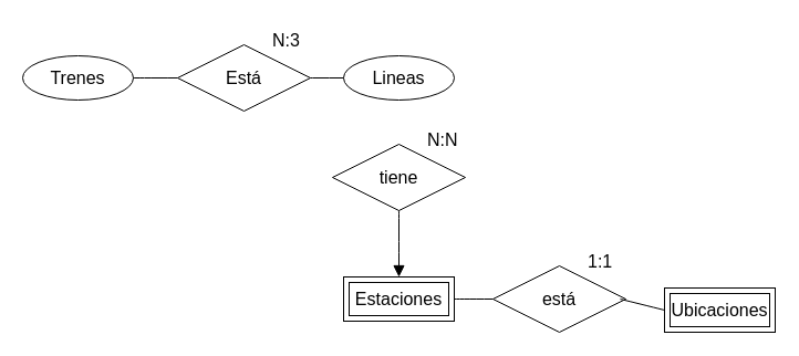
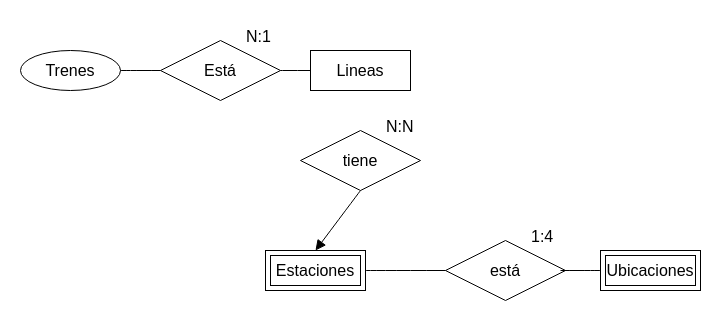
  <mxCell id="0" />
  <mxCell id="1" parent="0" />
- <mxCell id="2" value="Lineas" style="ellipse;whiteSpace=wrap;html=1;align=center;fontSize=16;" vertex="1" parent="1"><mxGeometry x="310" y="50" width="100" height="40" as="geometry" /></mxCell>
+ <mxCell id="2" value="Lineas" style="whiteSpace=wrap;html=1;align=center;fontSize=16;" vertex="1" parent="1"><mxGeometry x="310" y="50" width="100" height="40" as="geometry" /></mxCell>
  <mxCell id="3" value="Trenes" style="ellipse;whiteSpace=wrap;html=1;align=center;fontSize=16;" vertex="1" parent="1"><mxGeometry y="50" width="100" height="40" as="geometry" x="20" /></mxCell>
- <mxCell id="4" value="Estaciones" style="shape=ext;margin=3;double=1;whiteSpace=wrap;html=1;align=center;fontSize=16;" vertex="1" parent="1"><mxGeometry x="310" y="250" width="100" height="40" as="geometry" /></mxCell>
- <mxCell id="5" value="Ubicaciones" style="shape=ext;margin=3;double=1;whiteSpace=wrap;html=1;align=center;fontSize=16;" vertex="1" parent="1"><mxGeometry x="600" y="260" width="100" height="40" as="geometry" /></mxCell>
+ <mxCell id="4" value="Estaciones" style="shape=ext;margin=3;double=1;whiteSpace=wrap;html=1;align=center;fontSize=16;" vertex="1" parent="1"><mxGeometry x="265" y="250" width="100" height="40" as="geometry" /></mxCell>
+ <mxCell id="5" value="Ubicaciones" style="shape=ext;margin=3;double=1;whiteSpace=wrap;html=1;align=center;fontSize=16;" vertex="1" parent="1"><mxGeometry x="600" y="250" width="100" height="40" as="geometry" /></mxCell>
  <mxCell id="6" value="Está" style="shape=rhombus;perimeter=rhombusPerimeter;whiteSpace=wrap;html=1;align=center;fontSize=16;" vertex="1" parent="1"><mxGeometry x="160" y="40" width="120" height="60" as="geometry" /></mxCell>
  <mxCell id="7" value="" style="endArrow=none;html=1;rounded=0;fontSize=12;startSize=8;endSize=8;curved=1;exitX=1;exitY=0.5;exitDx=0;exitDy=0;entryX=0;entryY=0.5;entryDx=0;entryDy=0;" edge="1" parent="1" source="3" target="6"><mxGeometry relative="1" as="geometry"><mxPoint x="240" y="280" as="sourcePoint" /><mxPoint x="400" y="280" as="targetPoint" /></mxGeometry></mxCell>
  <mxCell id="8" value="" style="endArrow=none;html=1;rounded=0;fontSize=12;startSize=8;endSize=8;curved=1;exitX=1;exitY=0.5;exitDx=0;exitDy=0;entryX=0;entryY=0.5;entryDx=0;entryDy=0;" edge="1" parent="1" source="6" target="2"><mxGeometry relative="1" as="geometry"><mxPoint x="240" y="280" as="sourcePoint" /><mxPoint x="400" y="280" as="targetPoint" /></mxGeometry></mxCell>
  <mxCell id="9" value="tiene" style="shape=rhombus;perimeter=rhombusPerimeter;whiteSpace=wrap;html=1;align=center;fontSize=16;" vertex="1" parent="1"><mxGeometry x="300" y="130" width="120" height="60" as="geometry" /></mxCell>
  <mxCell id="10" value="" style="endArrow=block;html=1;rounded=0;fontSize=12;startSize=8;endSize=8;curved=1;exitX=0.5;exitY=1;exitDx=0;exitDy=0;entryX=0.5;entryY=0;entryDx=0;entryDy=0;" edge="1" parent="1" source="9" target="4"><mxGeometry relative="1" as="geometry"><mxPoint x="240" y="280" as="sourcePoint" /><mxPoint x="400" y="280" as="targetPoint" /></mxGeometry></mxCell>
  <mxCell id="11" value="está" style="shape=rhombus;perimeter=rhombusPerimeter;whiteSpace=wrap;html=1;align=center;fontSize=16;" vertex="1" parent="1"><mxGeometry x="445" y="240" width="120" height="60" as="geometry" /></mxCell>
  <mxCell id="12" value="" style="endArrow=none;html=1;rounded=0;fontSize=12;startSize=8;endSize=8;curved=1;exitX=1;exitY=0.5;exitDx=0;exitDy=0;entryX=0;entryY=0.5;entryDx=0;entryDy=0;" edge="1" parent="1" source="4" target="11"><mxGeometry relative="1" as="geometry"><mxPoint x="300" y="360" as="sourcePoint" /><mxPoint x="460" y="360" as="targetPoint" /></mxGeometry></mxCell>
  <mxCell id="13" value="" style="endArrow=none;html=1;rounded=0;fontSize=12;startSize=8;endSize=8;curved=1;exitX=0;exitY=0.5;exitDx=0;exitDy=0;" edge="1" parent="1" source="5"><mxGeometry relative="1" as="geometry"><mxPoint x="240" y="280" as="sourcePoint" /><mxPoint x="560" y="270" as="targetPoint" /></mxGeometry></mxCell>
- <mxCell id="14" value="N:3" style="text;strokeColor=none;fillColor=none;spacingLeft=4;spacingRight=4;overflow=hidden;rotatable=0;points=[[0,0.5],[1,0.5]];portConstraint=eastwest;fontSize=16;whiteSpace=wrap;html=1;" vertex="1" parent="1"><mxGeometry x="240" y="20" width="40" height="30" as="geometry" /></mxCell>
- <mxCell id="15" value="1:1" style="text;strokeColor=none;fillColor=none;spacingLeft=4;spacingRight=4;overflow=hidden;rotatable=0;points=[[0,0.5],[1,0.5]];portConstraint=eastwest;fontSize=16;whiteSpace=wrap;html=1;" vertex="1" parent="1"><mxGeometry x="525" y="220" width="40" height="30" as="geometry" /></mxCell>
+ <mxCell id="14" value="N:1" style="text;strokeColor=none;fillColor=none;spacingLeft=4;spacingRight=4;overflow=hidden;rotatable=0;points=[[0,0.5],[1,0.5]];portConstraint=eastwest;fontSize=16;whiteSpace=wrap;html=1;" vertex="1" parent="1"><mxGeometry x="240" y="20" width="40" height="30" as="geometry" /></mxCell>
+ <mxCell id="15" value="1:4" style="text;strokeColor=none;fillColor=none;spacingLeft=4;spacingRight=4;overflow=hidden;rotatable=0;points=[[0,0.5],[1,0.5]];portConstraint=eastwest;fontSize=16;whiteSpace=wrap;html=1;" vertex="1" parent="1"><mxGeometry x="525" y="220" width="40" height="30" as="geometry" /></mxCell>
  <mxCell id="16" value="N:N" style="text;strokeColor=none;fillColor=none;spacingLeft=4;spacingRight=4;overflow=hidden;rotatable=0;points=[[0,0.5],[1,0.5]];portConstraint=eastwest;fontSize=16;whiteSpace=wrap;html=1;" vertex="1" parent="1"><mxGeometry x="380" y="110" width="40" height="30" as="geometry" /></mxCell>
